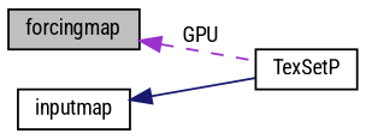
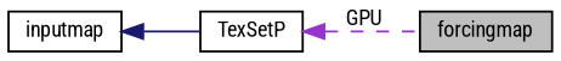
  digraph {
    fontname="Roboto Condensed"
    rankdir=LR
    node [color=black fontname="Roboto Condensed" fontsize=10 shape=record]
    edge [dir=back fontname="Roboto Condensed" fontsize=10 labelfontname=Helvetica labelfontsize=10]
    n1 [fillcolor=grey75 fontcolor=black height=0.2 label=forcingmap style=filled width=0.4]
    n2 [height=0.2 label=inputmap width=0.4]
    n3 [height=0.2 label=TexSetP width=0.4]
    n2 -> n3 [color=midnightblue style=solid]
-   n1 -> n3 [color=darkorchid3 label=" GPU" style=dashed]
+   n3 -> n1 [color=darkorchid3 label=" GPU" style=dashed]
  }
